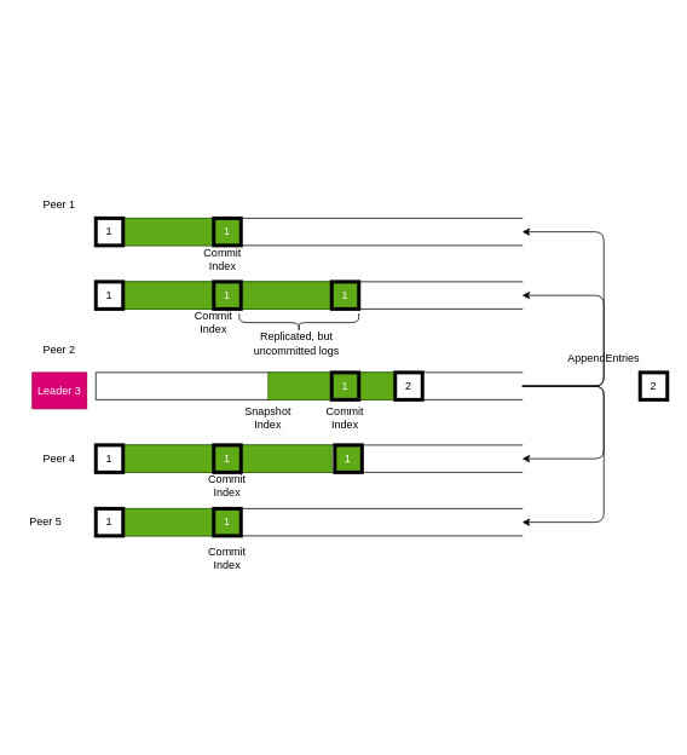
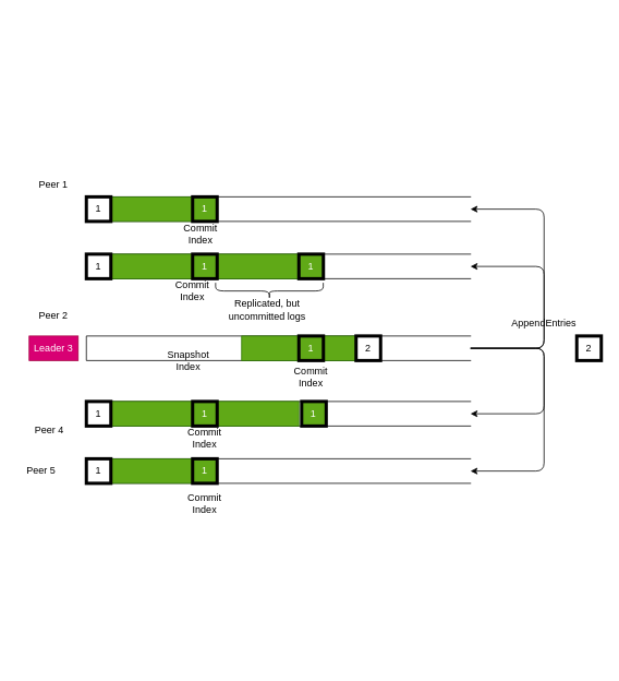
  <mxCell id="0" />
  <mxCell id="1" parent="0" />
  <mxCell id="2" value="" style="shape=partialRectangle;whiteSpace=wrap;html=1;bottom=1;right=1;left=1;top=0;fillColor=none;routingCenterX=-0.5;rotation=90;" parent="1" vertex="1"><mxGeometry x="325" width="30" height="470" as="geometry" y="190" /></mxCell>
  <mxCell id="3" value="" style="shape=partialRectangle;whiteSpace=wrap;html=1;bottom=1;right=1;left=1;top=0;fillColor=none;routingCenterX=-0.5;rotation=90;" parent="1" vertex="1"><mxGeometry x="325" y="270" width="30" height="470" as="geometry" /></mxCell>
  <mxCell id="4" value="" style="shape=partialRectangle;whiteSpace=wrap;html=1;bottom=1;right=1;left=1;top=0;fillColor=none;routingCenterX=-0.5;rotation=90;" parent="1" vertex="1"><mxGeometry x="325" y="340" width="30" height="470" as="geometry" /></mxCell>
  <mxCell id="5" value="" style="rounded=0;whiteSpace=wrap;html=1;fillColor=#60a917;fontColor=#ffffff;strokeColor=#2D7600;" parent="1" vertex="1"><mxGeometry x="295" y="410" width="150" height="30" as="geometry" /></mxCell>
  <mxCell id="6" value="" style="rounded=0;whiteSpace=wrap;html=1;fillColor=#60a917;fontColor=#ffffff;strokeColor=#2D7600;" parent="1" vertex="1"><mxGeometry x="105" y="490" width="260" height="30" as="geometry" /></mxCell>
  <mxCell id="7" value="" style="rounded=0;whiteSpace=wrap;html=1;fillColor=#60a917;fontColor=#ffffff;strokeColor=#2D7600;" parent="1" vertex="1"><mxGeometry x="105" y="560" width="160" height="30" as="geometry" /></mxCell>
  <mxCell id="8" value="Peer 1" style="text;html=1;strokeColor=none;fillColor=none;align=center;verticalAlign=middle;whiteSpace=wrap;rounded=0;" parent="1" vertex="1"><mxGeometry x="35" y="210" width="60" height="30" as="geometry" /></mxCell>
  <mxCell id="9" value="Peer 2" style="text;html=1;strokeColor=none;fillColor=none;align=center;verticalAlign=middle;whiteSpace=wrap;rounded=0;" parent="1" vertex="1"><mxGeometry x="35" y="370" width="60" height="30" as="geometry" /></mxCell>
- <mxCell id="10" value="Leader 3" style="text;html=1;strokeColor=#A50040;fillColor=#d80073;align=center;verticalAlign=middle;whiteSpace=wrap;rounded=0;fontColor=#ffffff;" parent="1" vertex="1"><mxGeometry x="35" y="410" width="60" height="40" as="geometry" /></mxCell>
- <mxCell id="11" value="Peer 4" style="text;html=1;strokeColor=none;fillColor=none;align=center;verticalAlign=middle;whiteSpace=wrap;rounded=0;" parent="1" vertex="1"><mxGeometry x="35" y="490" width="60" height="30" as="geometry" /></mxCell>
+ <mxCell id="10" value="Leader 3" style="text;html=1;strokeColor=#A50040;fillColor=#d80073;align=center;verticalAlign=middle;whiteSpace=wrap;rounded=0;fontColor=#ffffff;" parent="1" vertex="1"><mxGeometry x="35" y="410" width="60" height="30" as="geometry" /></mxCell>
+ <mxCell id="11" value="Peer 4" style="text;html=1;strokeColor=none;fillColor=none;align=center;verticalAlign=middle;whiteSpace=wrap;rounded=0;" parent="1" vertex="1"><mxGeometry x="30" y="510" width="60" height="30" as="geometry" /></mxCell>
  <mxCell id="12" value="Peer 5" style="text;html=1;strokeColor=none;fillColor=none;align=center;verticalAlign=middle;whiteSpace=wrap;rounded=0;" parent="1" vertex="1"><mxGeometry x="20" y="560" width="60" height="30" as="geometry" /></mxCell>
  <mxCell id="13" value="1" style="rounded=0;whiteSpace=wrap;html=1;fillColor=#60a917;fontColor=#ffffff;strokeColor=#000000;strokeWidth=4;" parent="1" vertex="1"><mxGeometry x="365" y="410" width="30" height="30" as="geometry" /></mxCell>
  <mxCell id="14" value="1" style="rounded=0;whiteSpace=wrap;html=1;fillColor=#60a917;fontColor=#ffffff;strokeColor=#000000;strokeWidth=4;" parent="1" vertex="1"><mxGeometry x="368.43" y="490" width="30" height="30" as="geometry" /></mxCell>
  <mxCell id="15" value="1" style="rounded=0;whiteSpace=wrap;html=1;fillColor=#60a917;fontColor=#ffffff;strokeColor=#000000;strokeWidth=4;" parent="1" vertex="1"><mxGeometry x="235" y="560" width="30" height="30" as="geometry" /></mxCell>
  <mxCell id="16" value="" style="shape=partialRectangle;whiteSpace=wrap;html=1;bottom=1;right=1;left=1;top=0;fillColor=none;routingCenterX=-0.5;rotation=90;" parent="1" vertex="1"><mxGeometry x="325" y="90" width="30" height="470" as="geometry" /></mxCell>
  <mxCell id="17" value="" style="rounded=0;whiteSpace=wrap;html=1;fillColor=#60a917;fontColor=#ffffff;strokeColor=#2D7600;" parent="1" vertex="1"><mxGeometry x="105" y="310" width="270" height="30" as="geometry" /></mxCell>
  <mxCell id="18" value="1" style="rounded=0;whiteSpace=wrap;html=1;fillColor=#60a917;fontColor=#ffffff;strokeColor=#000000;strokeWidth=4;" parent="1" vertex="1"><mxGeometry x="365" y="310" width="30" height="30" as="geometry" /></mxCell>
  <mxCell id="19" value="" style="shape=partialRectangle;whiteSpace=wrap;html=1;bottom=1;right=1;left=1;top=0;fillColor=none;routingCenterX=-0.5;rotation=90;" parent="1" vertex="1"><mxGeometry x="325" y="20" width="30" height="470" as="geometry" /></mxCell>
  <mxCell id="20" value="" style="rounded=0;whiteSpace=wrap;html=1;fillColor=#60a917;fontColor=#ffffff;strokeColor=#2D7600;" parent="1" vertex="1"><mxGeometry x="105" y="240" width="150" height="30" as="geometry" /></mxCell>
  <mxCell id="21" value="1" style="rounded=0;whiteSpace=wrap;html=1;fillColor=#60a917;fontColor=#ffffff;strokeColor=#000000;strokeWidth=4;" parent="1" vertex="1"><mxGeometry x="235" y="240" width="30" height="30" as="geometry" /></mxCell>
  <mxCell id="22" value="Commit Index" style="text;html=1;strokeColor=none;fillColor=none;align=center;verticalAlign=middle;whiteSpace=wrap;rounded=0;" parent="1" vertex="1"><mxGeometry x="350" y="440" width="60" height="40" as="geometry" /></mxCell>
  <mxCell id="23" value="1" style="rounded=0;whiteSpace=wrap;html=1;fillColor=#60a917;fontColor=#ffffff;strokeColor=#000000;strokeWidth=4;" parent="1" vertex="1"><mxGeometry x="235" y="490" width="30" height="30" as="geometry" /></mxCell>
  <mxCell id="24" value="Commit Index" style="text;html=1;strokeColor=none;fillColor=none;align=center;verticalAlign=middle;whiteSpace=wrap;rounded=0;" parent="1" vertex="1"><mxGeometry x="220" y="520" width="60" height="30" as="geometry" /></mxCell>
  <mxCell id="25" value="Commit Index" style="text;html=1;strokeColor=none;fillColor=none;align=center;verticalAlign=middle;whiteSpace=wrap;rounded=0;" parent="1" vertex="1"><mxGeometry x="205" y="340" width="60" height="30" as="geometry" /></mxCell>
  <mxCell id="26" value="1" style="rounded=0;whiteSpace=wrap;html=1;fillColor=#60a917;fontColor=#ffffff;strokeColor=#000000;strokeWidth=4;" parent="1" vertex="1"><mxGeometry x="235" y="310" width="30" height="30" as="geometry" /></mxCell>
  <mxCell id="27" value="Commit Index" style="text;html=1;strokeColor=none;fillColor=none;align=center;verticalAlign=middle;whiteSpace=wrap;rounded=0;" parent="1" vertex="1"><mxGeometry x="220" y="600" width="60" height="30" as="geometry" /></mxCell>
  <mxCell id="28" value="" style="shape=curlyBracket;whiteSpace=wrap;html=1;rounded=1;rotation=-90;" parent="1" vertex="1"><mxGeometry x="318.99" y="289.14" width="20" height="131.72" as="geometry" /></mxCell>
  <mxCell id="29" value="Replicated, but uncommitted logs" style="text;html=1;strokeColor=none;fillColor=none;align=center;verticalAlign=middle;whiteSpace=wrap;rounded=0;" parent="1" vertex="1"><mxGeometry x="269.86" y="363.44" width="113.43" height="30" as="geometry" /></mxCell>
  <mxCell id="30" value="Commit Index" style="text;html=1;strokeColor=none;fillColor=none;align=center;verticalAlign=middle;whiteSpace=wrap;rounded=0;" parent="1" vertex="1"><mxGeometry x="215" y="270" width="60" height="30" as="geometry" /></mxCell>
  <mxCell id="31" value="&lt;font color=&quot;#000000&quot;&gt;1&lt;/font&gt;" style="rounded=0;whiteSpace=wrap;html=1;strokeWidth=4;fillColor=#FFFFFF;strokeColor=#000000;" parent="1" vertex="1"><mxGeometry x="105" y="240" width="30" height="30" as="geometry" /></mxCell>
  <mxCell id="32" value="&lt;font color=&quot;#000000&quot;&gt;1&lt;/font&gt;" style="rounded=0;whiteSpace=wrap;html=1;strokeWidth=4;fillColor=#FFFFFF;strokeColor=#000000;" parent="1" vertex="1"><mxGeometry x="105" y="310" width="30" height="30" as="geometry" /></mxCell>
  <mxCell id="33" value="&lt;font color=&quot;#000000&quot;&gt;1&lt;/font&gt;" style="rounded=0;whiteSpace=wrap;html=1;strokeWidth=4;fillColor=#FFFFFF;strokeColor=#000000;" parent="1" vertex="1"><mxGeometry x="105" y="490" width="30" height="30" as="geometry" /></mxCell>
  <mxCell id="34" value="&lt;font color=&quot;#000000&quot;&gt;1&lt;/font&gt;" style="rounded=0;whiteSpace=wrap;html=1;strokeWidth=4;fillColor=#FFFFFF;strokeColor=#000000;" parent="1" vertex="1"><mxGeometry x="105" y="560" width="30" height="30" as="geometry" /></mxCell>
- <mxCell id="35" value="Snapshot&lt;br&gt;Index" style="text;html=1;strokeColor=none;fillColor=none;align=center;verticalAlign=middle;whiteSpace=wrap;rounded=0;" vertex="1" parent="1"><mxGeometry x="265" y="445" width="60" height="30" as="geometry" /></mxCell>
+ <mxCell id="35" value="Snapshot&lt;br&gt;Index" style="text;html=1;strokeColor=none;fillColor=none;align=center;verticalAlign=middle;whiteSpace=wrap;rounded=0;" vertex="1" parent="1"><mxGeometry x="200" y="425" width="60" height="30" as="geometry" /></mxCell>
  <mxCell id="36" value="&lt;font color=&quot;#000000&quot;&gt;2&lt;/font&gt;" style="rounded=0;whiteSpace=wrap;html=1;strokeWidth=4;fillColor=#FFFFFF;strokeColor=#000000;" vertex="1" parent="1"><mxGeometry x="435" y="410" width="30" height="30" as="geometry" /></mxCell>
  <mxCell id="37" value="" style="edgeStyle=elbowEdgeStyle;elbow=horizontal;endArrow=classic;html=1;entryX=0.5;entryY=0;entryDx=0;entryDy=0;exitX=0.5;exitY=0;exitDx=0;exitDy=0;" edge="1" parent="1" source="2" target="16"><mxGeometry width="50" height="50" relative="1" as="geometry"><mxPoint x="585" y="420.86" as="sourcePoint" /><mxPoint x="645" y="330" as="targetPoint" /><Array as="points"><mxPoint x="665" y="380" /></Array></mxGeometry></mxCell>
  <mxCell id="38" value="" style="edgeStyle=elbowEdgeStyle;elbow=horizontal;endArrow=classic;html=1;entryX=0.5;entryY=0;entryDx=0;entryDy=0;exitX=0.5;exitY=0;exitDx=0;exitDy=0;" edge="1" parent="1" source="2" target="19"><mxGeometry width="50" height="50" relative="1" as="geometry"><mxPoint x="585" y="435" as="sourcePoint" /><mxPoint x="585" y="335" as="targetPoint" /><Array as="points"><mxPoint x="665" y="340" /></Array></mxGeometry></mxCell>
  <mxCell id="39" value="" style="edgeStyle=elbowEdgeStyle;elbow=horizontal;endArrow=classic;html=1;entryX=0.5;entryY=0;entryDx=0;entryDy=0;exitX=0.5;exitY=0;exitDx=0;exitDy=0;" edge="1" parent="1" source="2" target="3"><mxGeometry width="50" height="50" relative="1" as="geometry"><mxPoint x="575" y="420.86" as="sourcePoint" /><mxPoint x="575" y="320.86" as="targetPoint" /><Array as="points"><mxPoint x="665" y="375.86" /></Array></mxGeometry></mxCell>
  <mxCell id="40" value="" style="edgeStyle=elbowEdgeStyle;elbow=horizontal;endArrow=classic;html=1;entryX=0.5;entryY=0;entryDx=0;entryDy=0;exitX=0.5;exitY=0;exitDx=0;exitDy=0;" edge="1" parent="1" source="2" target="4"><mxGeometry width="50" height="50" relative="1" as="geometry"><mxPoint x="585" y="435" as="sourcePoint" /><mxPoint x="585" y="515" as="targetPoint" /><Array as="points"><mxPoint x="665" y="500" /></Array></mxGeometry></mxCell>
  <mxCell id="41" value="AppendEntries" style="text;html=1;strokeColor=none;fillColor=none;align=center;verticalAlign=middle;whiteSpace=wrap;rounded=0;" vertex="1" parent="1"><mxGeometry x="635" y="380" width="60" height="30" as="geometry" /></mxCell>
  <mxCell id="42" value="&lt;font color=&quot;#000000&quot;&gt;2&lt;/font&gt;" style="rounded=0;whiteSpace=wrap;html=1;strokeWidth=4;fillColor=#FFFFFF;strokeColor=#000000;" vertex="1" parent="1"><mxGeometry x="705" y="410" width="30" height="30" as="geometry" /></mxCell>
